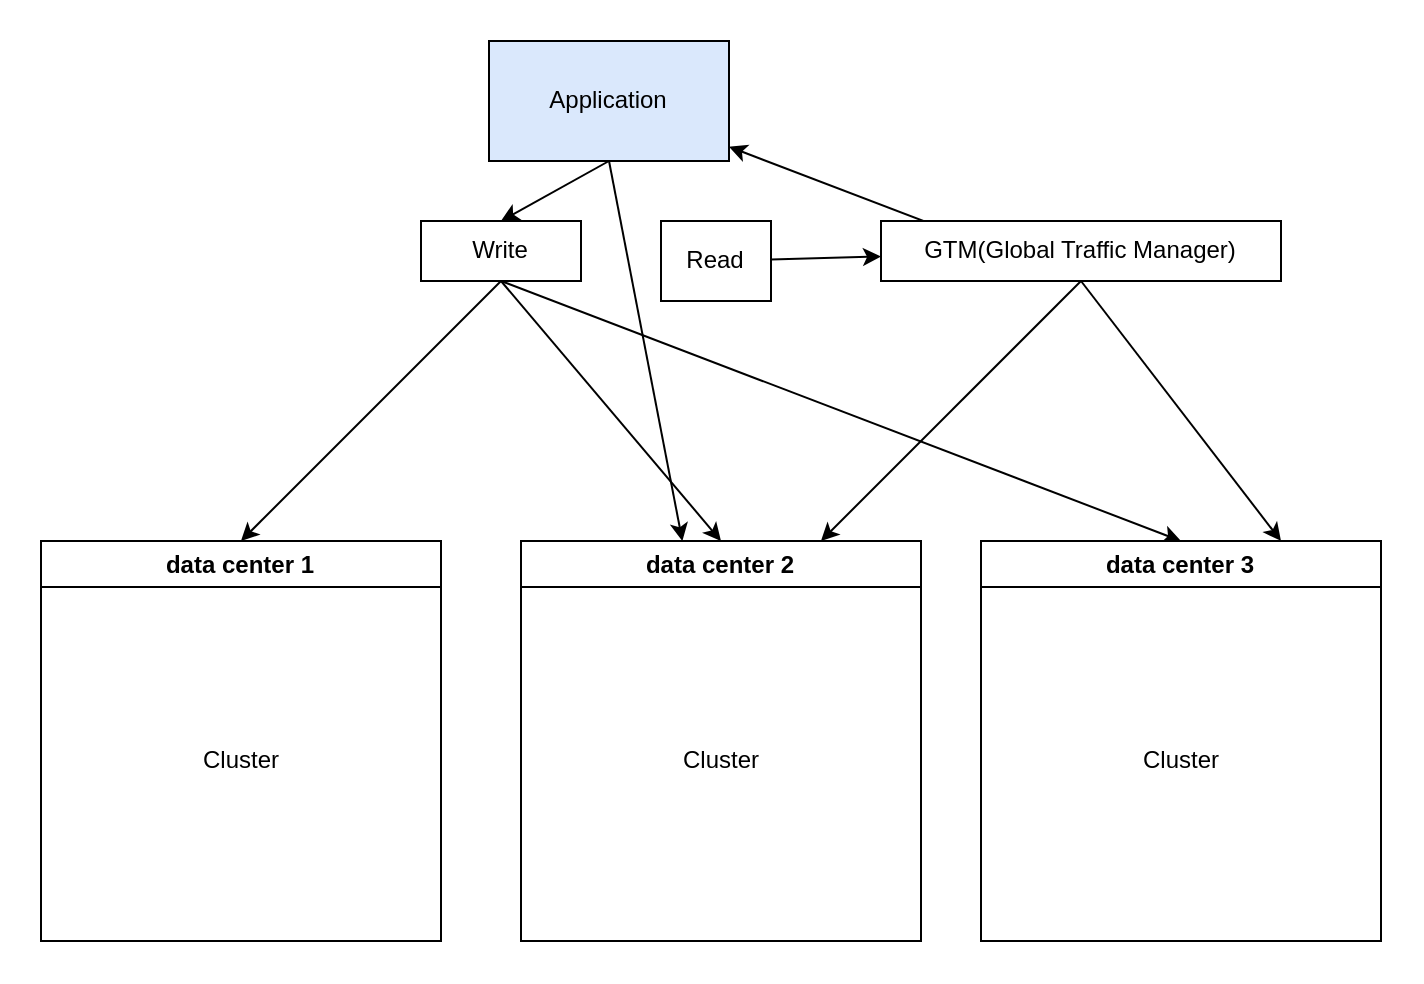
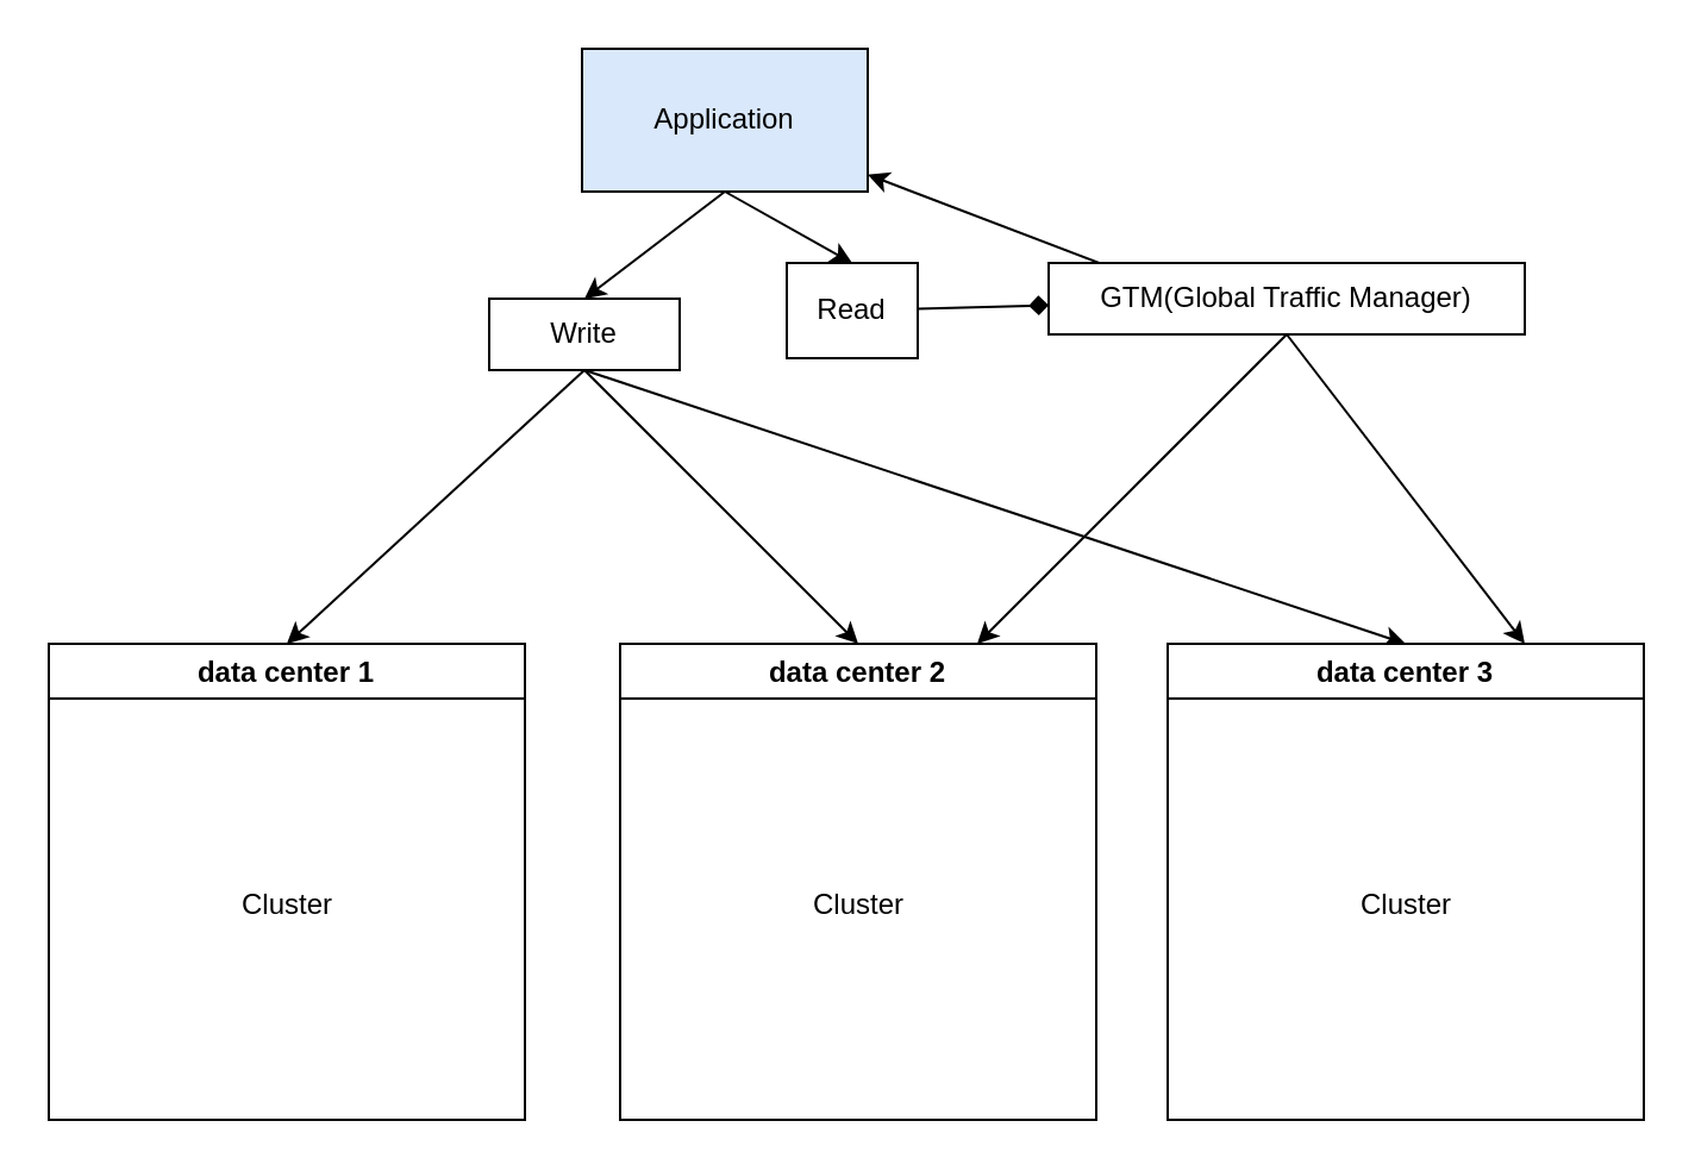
  <mxCell id="0" />
  <mxCell id="1" parent="0" />
  <mxCell id="2" style="edgeStyle=none;rounded=0;orthogonalLoop=1;jettySize=auto;html=1;exitX=0.5;exitY=1;exitDx=0;exitDy=0;entryX=0.5;entryY=0;entryDx=0;entryDy=0;" parent="1" source="4" target="14" edge="1"><mxGeometry relative="1" as="geometry" /></mxCell>
- <mxCell id="3" style="edgeStyle=none;rounded=0;orthogonalLoop=1;jettySize=auto;html=1;exitX=0.5;exitY=1;exitDx=0;exitDy=0;" parent="1" source="4" target="15" edge="1"><mxGeometry relative="1" as="geometry" /></mxCell>
+ <mxCell id="3" style="edgeStyle=none;rounded=0;orthogonalLoop=1;jettySize=auto;html=1;exitX=0.5;exitY=1;exitDx=0;exitDy=0;entryX=0.5;entryY=0;entryDx=0;entryDy=0;" parent="1" source="4" target="18" edge="1"><mxGeometry relative="1" as="geometry" /></mxCell>
  <mxCell id="4" value="Application" style="rounded=0;whiteSpace=wrap;html=1;fillColor=#dae8fc;" parent="1" vertex="1"><mxGeometry x="244" y="20" width="120" height="60" as="geometry" /></mxCell>
  <mxCell id="5" style="edgeStyle=none;rounded=0;orthogonalLoop=1;jettySize=auto;html=1;exitX=0.5;exitY=1;exitDx=0;exitDy=0;" parent="1" source="8" target="4" edge="1"><mxGeometry relative="1" as="geometry" /></mxCell>
  <mxCell id="6" style="edgeStyle=none;rounded=0;orthogonalLoop=1;jettySize=auto;html=1;exitX=0.5;exitY=1;exitDx=0;exitDy=0;entryX=0.75;entryY=0;entryDx=0;entryDy=0;" parent="1" source="8" target="15" edge="1"><mxGeometry relative="1" as="geometry" /></mxCell>
  <mxCell id="7" style="edgeStyle=none;rounded=0;orthogonalLoop=1;jettySize=auto;html=1;exitX=0.5;exitY=1;exitDx=0;exitDy=0;entryX=0.75;entryY=0;entryDx=0;entryDy=0;" parent="1" source="8" target="19" edge="1"><mxGeometry relative="1" as="geometry" /></mxCell>
  <mxCell id="8" value="GTM(Global Traffic Manager)" style="rounded=0;whiteSpace=wrap;html=1;" parent="1" vertex="1"><mxGeometry x="440" y="110" width="200" height="30" as="geometry" /></mxCell>
  <mxCell id="9" value="data center 1" style="swimlane;" parent="1" vertex="1"><mxGeometry x="20" y="270" width="200" height="200" as="geometry" /></mxCell>
  <mxCell id="10" value="Cluster" style="text;html=1;align=center;verticalAlign=middle;resizable=0;points=[];autosize=1;strokeColor=none;fillColor=none;" parent="1" vertex="1"><mxGeometry x="95" y="370" width="50" height="20" as="geometry" /></mxCell>
  <mxCell id="11" style="edgeStyle=none;rounded=0;orthogonalLoop=1;jettySize=auto;html=1;exitX=0.5;exitY=1;exitDx=0;exitDy=0;entryX=0.5;entryY=0;entryDx=0;entryDy=0;" parent="1" source="14" target="9" edge="1"><mxGeometry relative="1" as="geometry" /></mxCell>
  <mxCell id="12" style="edgeStyle=none;rounded=0;orthogonalLoop=1;jettySize=auto;html=1;exitX=0.5;exitY=1;exitDx=0;exitDy=0;entryX=0.5;entryY=0;entryDx=0;entryDy=0;" parent="1" source="14" target="15" edge="1"><mxGeometry relative="1" as="geometry" /></mxCell>
  <mxCell id="13" style="edgeStyle=none;rounded=0;orthogonalLoop=1;jettySize=auto;html=1;exitX=0.5;exitY=1;exitDx=0;exitDy=0;entryX=0.5;entryY=0;entryDx=0;entryDy=0;" parent="1" source="14" target="19" edge="1"><mxGeometry relative="1" as="geometry" /></mxCell>
- <mxCell id="14" value="Write" style="rounded=0;whiteSpace=wrap;html=1;" parent="1" vertex="1"><mxGeometry x="210" y="110" width="80" height="30" as="geometry" /></mxCell>
+ <mxCell id="14" value="Write" style="rounded=0;whiteSpace=wrap;html=1;" parent="1" vertex="1"><mxGeometry x="205" y="125" width="80" height="30" as="geometry" /></mxCell>
  <mxCell id="15" value="data center 2" style="swimlane;" parent="1" vertex="1"><mxGeometry x="260" y="270" width="200" height="200" as="geometry" /></mxCell>
  <mxCell id="16" value="Cluster" style="text;html=1;align=center;verticalAlign=middle;resizable=0;points=[];autosize=1;strokeColor=none;fillColor=none;" parent="1" vertex="1"><mxGeometry x="335" y="370" width="50" height="20" as="geometry" /></mxCell>
- <mxCell id="17" value="" style="edgeStyle=none;rounded=0;orthogonalLoop=1;jettySize=auto;html=1;" parent="1" source="18" target="8" edge="1"><mxGeometry relative="1" as="geometry" /></mxCell>
+ <mxCell id="17" value="" style="edgeStyle=none;rounded=0;orthogonalLoop=1;jettySize=auto;html=1;endArrow=diamond;" parent="1" source="18" target="8" edge="1"><mxGeometry relative="1" as="geometry" /></mxCell>
  <mxCell id="18" value="Read" style="rounded=0;whiteSpace=wrap;html=1;" parent="1" vertex="1"><mxGeometry x="330" y="110" width="55" height="40" as="geometry" /></mxCell>
  <mxCell id="19" value="data center 3" style="swimlane;" parent="1" vertex="1"><mxGeometry x="490" y="270" width="200" height="200" as="geometry" /></mxCell>
  <mxCell id="20" value="Cluster" style="text;html=1;align=center;verticalAlign=middle;resizable=0;points=[];autosize=1;strokeColor=none;fillColor=none;" parent="1" vertex="1"><mxGeometry x="565" y="370" width="50" height="20" as="geometry" /></mxCell>
